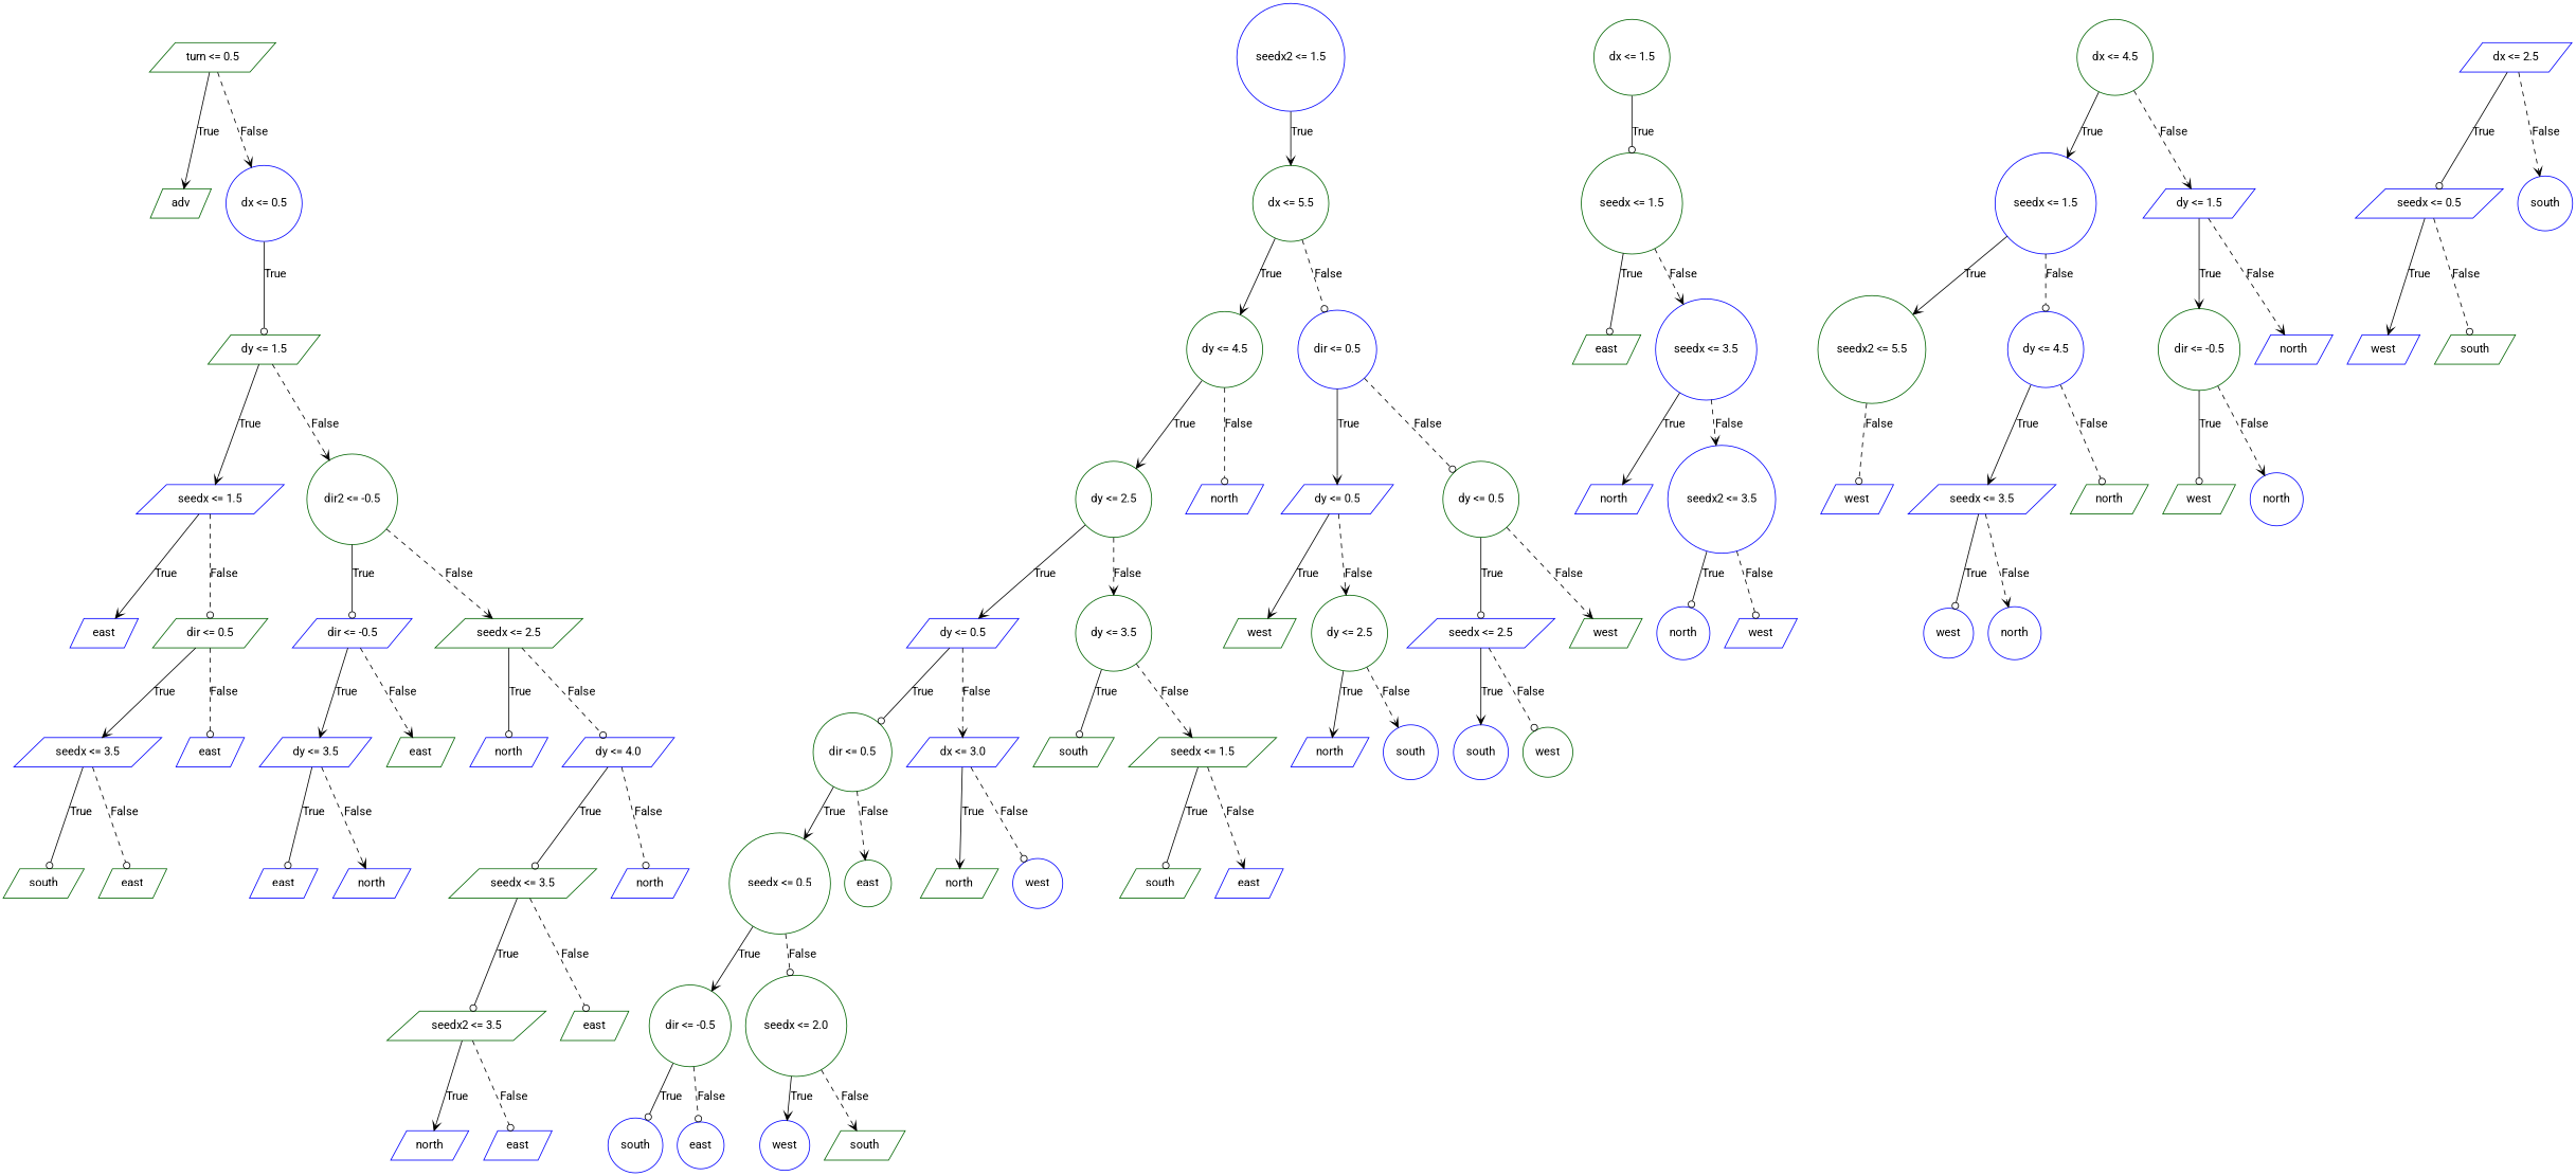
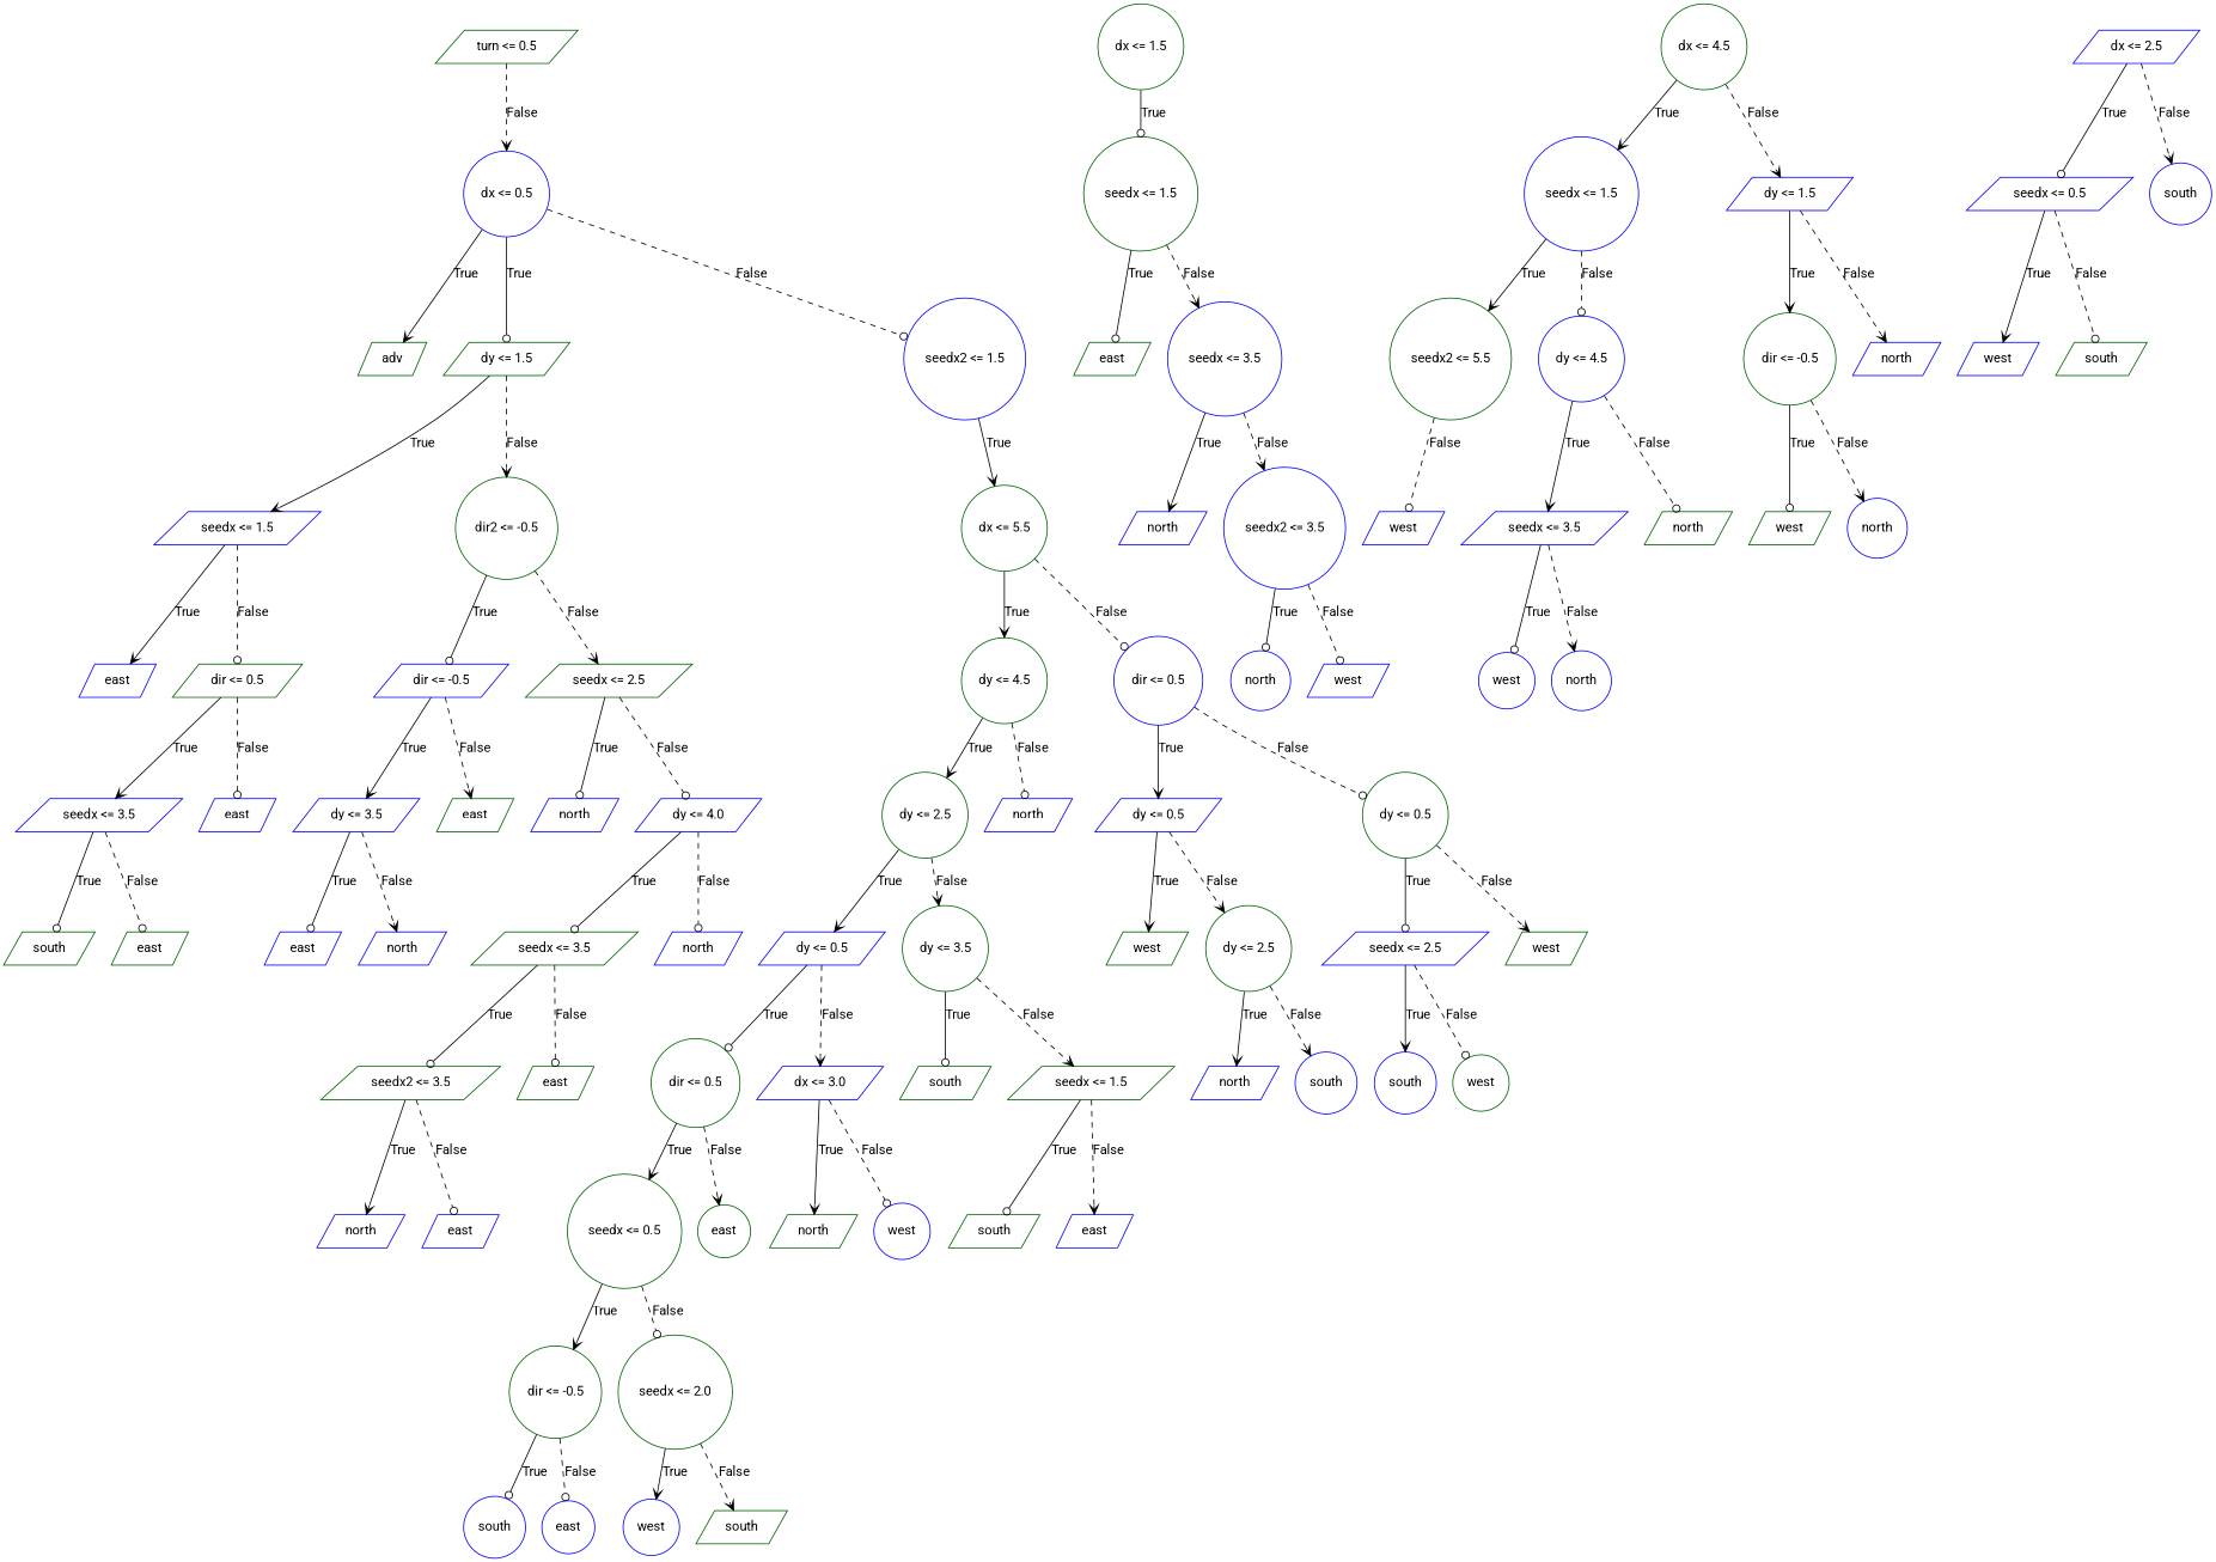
  digraph {
    fontname=Roboto
    node [color=blue fontname=Roboto shape=parallelogram]
    edge [arrowhead=vee fontname=Roboto]
    n1 [color=darkgreen label="turn <= 0.5"]
    n2 [color=darkgreen label=adv]
    n3 [label="dx <= 0.5" shape=circle]
    n4 [color=darkgreen label="dy <= 1.5"]
    n5 [label="seedx2 <= 1.5" shape=circle]
    n6 [label="seedx <= 1.5"]
    n7 [color=darkgreen label="dir2 <= -0.5" shape=circle]
    n8 [color=darkgreen label="dx <= 5.5" shape=circle]
    n9 [label=east]
    n10 [color=darkgreen label="dir <= 0.5"]
    n11 [label="dir <= -0.5"]
    n12 [color=darkgreen label="seedx <= 2.5"]
    n13 [label="seedx <= 3.5"]
    n14 [label=east]
    n15 [color=darkgreen label=south]
    n16 [color=darkgreen label=east]
    n17 [label="dy <= 3.5"]
    n18 [color=darkgreen label=east]
    n19 [label=north]
    n20 [label="dy <= 4.0"]
    n21 [label=east]
    n22 [label=north]
    n23 [color=darkgreen label="seedx <= 3.5"]
    n24 [label=north]
    n25 [color=darkgreen label="seedx2 <= 3.5"]
    n26 [color=darkgreen label=east]
    n27 [label=north]
    n28 [label=east]
    n29 [color=darkgreen label="dy <= 4.5" shape=circle]
    n30 [label="dir <= 0.5" shape=circle]
    n31 [color=darkgreen label="dx <= 1.5" shape=circle]
    n32 [color=darkgreen label="seedx <= 1.5" shape=circle]
    n33 [color=darkgreen label="dy <= 2.5" shape=circle]
    n34 [label=north]
    n35 [label="dy <= 0.5"]
    n36 [color=darkgreen label="dy <= 0.5" shape=circle]
    n37 [label="dy <= 0.5"]
    n38 [color=darkgreen label="dy <= 3.5" shape=circle]
    n39 [color=darkgreen label="dir <= 0.5" shape=circle]
    n40 [label="dx <= 3.0"]
    n41 [color=darkgreen label=south]
    n42 [color=darkgreen label="seedx <= 1.5"]
    n43 [color=darkgreen label="seedx <= 0.5" shape=circle]
    n44 [color=darkgreen label=east shape=circle]
    n45 [color=darkgreen label=north]
    n46 [label=west shape=circle]
    n47 [color=darkgreen label="dir <= -0.5" shape=circle]
    n48 [color=darkgreen label="seedx <= 2.0" shape=circle]
    n49 [label=south shape=circle]
    n50 [label=east shape=circle]
    n51 [label=west shape=circle]
    n52 [color=darkgreen label=south]
    n53 [color=darkgreen label=south]
    n54 [label=east]
    n55 [color=darkgreen label=west]
    n56 [color=darkgreen label="dy <= 2.5" shape=circle]
    n57 [label="seedx <= 2.5"]
    n58 [color=darkgreen label=west]
    n59 [label=north]
    n60 [label=south shape=circle]
    n61 [label=south shape=circle]
    n62 [color=darkgreen label=west shape=circle]
    n63 [color=darkgreen label=east]
    n64 [label="seedx <= 3.5" shape=circle]
    n65 [color=darkgreen label="dx <= 4.5" shape=circle]
    n66 [label="seedx <= 1.5" shape=circle]
    n67 [label="dy <= 1.5"]
    n68 [label=north]
    n69 [label="seedx2 <= 3.5" shape=circle]
    n70 [label=north shape=circle]
    n71 [label=west]
    n72 [color=darkgreen label="seedx2 <= 5.5" shape=circle]
    n73 [label="dy <= 4.5" shape=circle]
    n74 [color=darkgreen label="dir <= -0.5" shape=circle]
    n75 [label=north]
    n76 [label=west]
    n77 [label="seedx <= 3.5"]
    n78 [color=darkgreen label=north]
    n79 [label="dx <= 2.5"]
    n80 [label="seedx <= 0.5"]
    n81 [label=south shape=circle]
    n82 [label=west]
    n83 [color=darkgreen label=south]
    n84 [label=west shape=circle]
    n85 [label=north shape=circle]
    n86 [color=darkgreen label=west]
    n87 [label=north shape=circle]
-   n1 -> n2 [label=True]
+   n3 -> n2 [label=True]
    n1 -> n3 [label=False style=dashed]
    n3 -> n4 [arrowhead=odot label=True]
+   n3 -> n5 [arrowhead=odot label=False style=dashed]
    n4 -> n6 [label=True]
    n4 -> n7 [label=False style=dashed]
    n5 -> n8 [label=True]
    n6 -> n9 [label=True]
    n6 -> n10 [arrowhead=odot label=False style=dashed]
    n7 -> n11 [arrowhead=odot label=True]
    n7 -> n12 [label=False style=dashed]
    n8 -> n29 [label=True]
    n8 -> n30 [arrowhead=odot label=False style=dashed]
    n10 -> n13 [label=True]
    n10 -> n14 [arrowhead=odot label=False style=dashed]
    n11 -> n17 [label=True]
    n11 -> n18 [label=False style=dashed]
    n12 -> n19 [arrowhead=odot label=True]
    n12 -> n20 [arrowhead=odot label=False style=dashed]
    n13 -> n15 [arrowhead=odot label=True]
    n13 -> n16 [arrowhead=odot label=False style=dashed]
    n17 -> n21 [arrowhead=odot label=True]
    n17 -> n22 [label=False style=dashed]
    n20 -> n23 [arrowhead=odot label=True]
    n20 -> n24 [arrowhead=odot label=False style=dashed]
    n23 -> n25 [arrowhead=odot label=True]
    n23 -> n26 [arrowhead=odot label=False style=dashed]
    n25 -> n27 [label=True]
    n25 -> n28 [arrowhead=odot label=False style=dashed]
    n29 -> n33 [label=True]
    n29 -> n34 [arrowhead=odot label=False style=dashed]
    n30 -> n35 [label=True]
    n30 -> n36 [arrowhead=odot label=False style=dashed]
    n31 -> n32 [arrowhead=odot label=True]
    n32 -> n63 [arrowhead=odot label=True]
    n32 -> n64 [label=False style=dashed]
    n33 -> n37 [label=True]
    n33 -> n38 [label=False style=dashed]
    n35 -> n55 [label=True]
    n35 -> n56 [label=False style=dashed]
    n36 -> n57 [arrowhead=odot label=True]
    n36 -> n58 [label=False style=dashed]
    n37 -> n39 [arrowhead=odot label=True]
    n37 -> n40 [label=False style=dashed]
    n38 -> n41 [arrowhead=odot label=True]
    n38 -> n42 [label=False style=dashed]
    n39 -> n43 [label=True]
    n39 -> n44 [label=False style=dashed]
    n40 -> n45 [label=True]
    n40 -> n46 [arrowhead=odot label=False style=dashed]
    n42 -> n53 [arrowhead=odot label=True]
    n42 -> n54 [label=False style=dashed]
    n43 -> n47 [label=True]
    n43 -> n48 [arrowhead=odot label=False style=dashed]
    n47 -> n49 [arrowhead=odot label=True]
    n47 -> n50 [arrowhead=odot label=False style=dashed]
    n48 -> n51 [label=True]
    n48 -> n52 [label=False style=dashed]
    n56 -> n59 [label=True]
    n56 -> n60 [label=False style=dashed]
    n57 -> n61 [label=True]
    n57 -> n62 [arrowhead=odot label=False style=dashed]
    n64 -> n68 [label=True]
    n64 -> n69 [label=False style=dashed]
    n65 -> n66 [label=True]
    n65 -> n67 [label=False style=dashed]
    n66 -> n72 [label=True]
    n66 -> n73 [arrowhead=odot label=False style=dashed]
    n67 -> n74 [label=True]
    n67 -> n75 [label=False style=dashed]
    n69 -> n70 [arrowhead=odot label=True]
    n69 -> n71 [arrowhead=odot label=False style=dashed]
    n72 -> n76 [arrowhead=odot label=False style=dashed]
    n73 -> n77 [label=True]
    n73 -> n78 [arrowhead=odot label=False style=dashed]
    n74 -> n86 [arrowhead=odot label=True]
    n74 -> n87 [label=False style=dashed]
    n77 -> n84 [arrowhead=odot label=True]
    n77 -> n85 [label=False style=dashed]
    n79 -> n80 [arrowhead=odot label=True]
    n79 -> n81 [label=False style=dashed]
    n80 -> n82 [label=True]
    n80 -> n83 [arrowhead=odot label=False style=dashed]
  }
